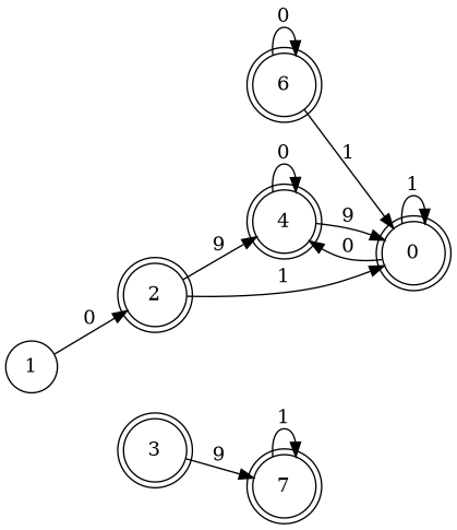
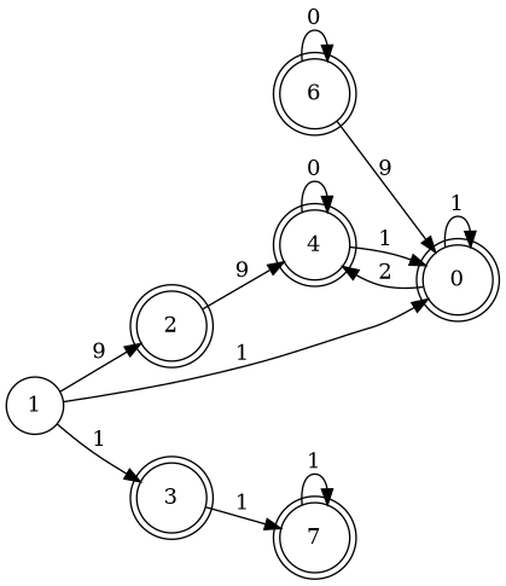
  digraph {
    rankdir=LR
    node [shape=doublecircle]
    2
    4
    n3 [label=0]
    3
    7
    6
    1 [shape=circle]
    2 -> 4 [label=9]
-   2 -> n3 [label=1]
+   1 -> n3 [label=1]
    4 -> 4 [label=0]
-   4 -> n3 [label=9]
-   n3 -> 4 [label=0]
+   4 -> n3 [label=1]
+   n3 -> 4 [label=2]
    n3 -> n3 [label=1]
-   3 -> 7 [label=9]
+   3 -> 7 [label=1]
    7 -> 7 [label=1]
-   6 -> n3 [label=1]
+   6 -> n3 [label=9]
    6 -> 6 [label=0]
-   1 -> 2 [label=0]
+   1 -> 2 [label=9]
+   1 -> 3 [label=1]
  }
